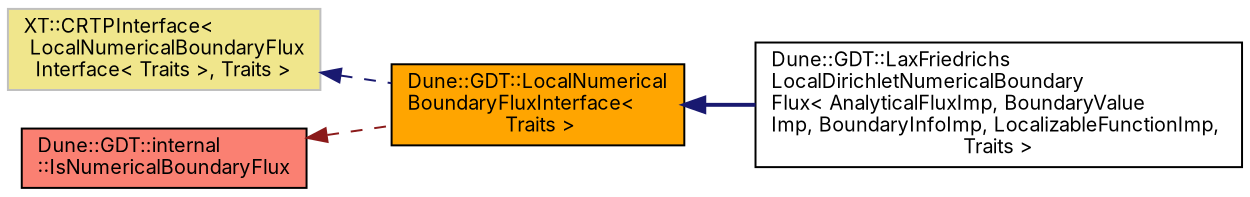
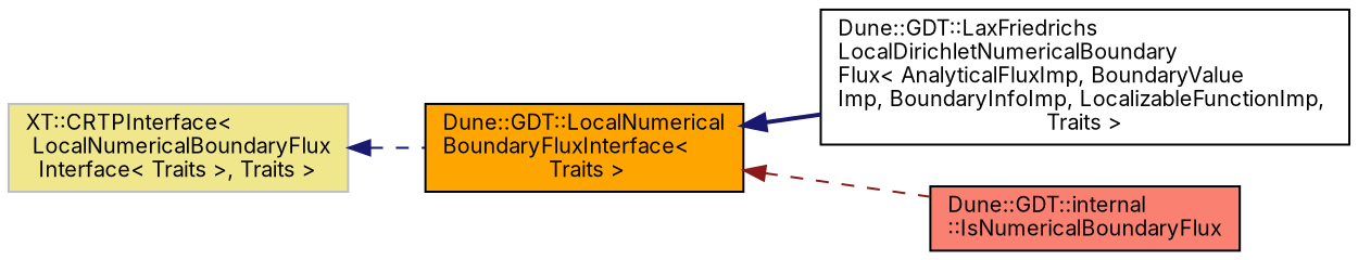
  digraph {
    rankdir=LR
    fontname=Inter
    node [color=black fontname=Inter fontsize=10 shape=record style=filled]
    edge [color=midnightblue dir=back fontname=Inter fontsize=10 labelfontname=Helvetica labelfontsize=10 style=dashed]
    n1 [fillcolor=white fontcolor=black height=0.2 label="Dune::GDT::LaxFriedrichs\lLocalDirichletNumericalBoundary\lFlux\< AnalyticalFluxImp, BoundaryValue\lImp, BoundaryInfoImp, LocalizableFunctionImp, \lTraits \>" width=0.4]
    n2 [fillcolor=orange height=0.2 label="Dune::GDT::LocalNumerical\lBoundaryFluxInterface\<\l Traits \>" width=0.4]
    n3 [color=grey75 fillcolor=khaki height=0.2 label="XT::CRTPInterface\<\l LocalNumericalBoundaryFlux\lInterface\< Traits \>, Traits \>" width=0.4]
    n4 [fillcolor=salmon height=0.2 label="Dune::GDT::internal\l::IsNumericalBoundaryFlux" width=0.4]
    n2 -> n1 [style=bold]
    n3 -> n2
-   n4 -> n2 [color=firebrick4]
+   n2 -> n4 [color=firebrick4]
  }
